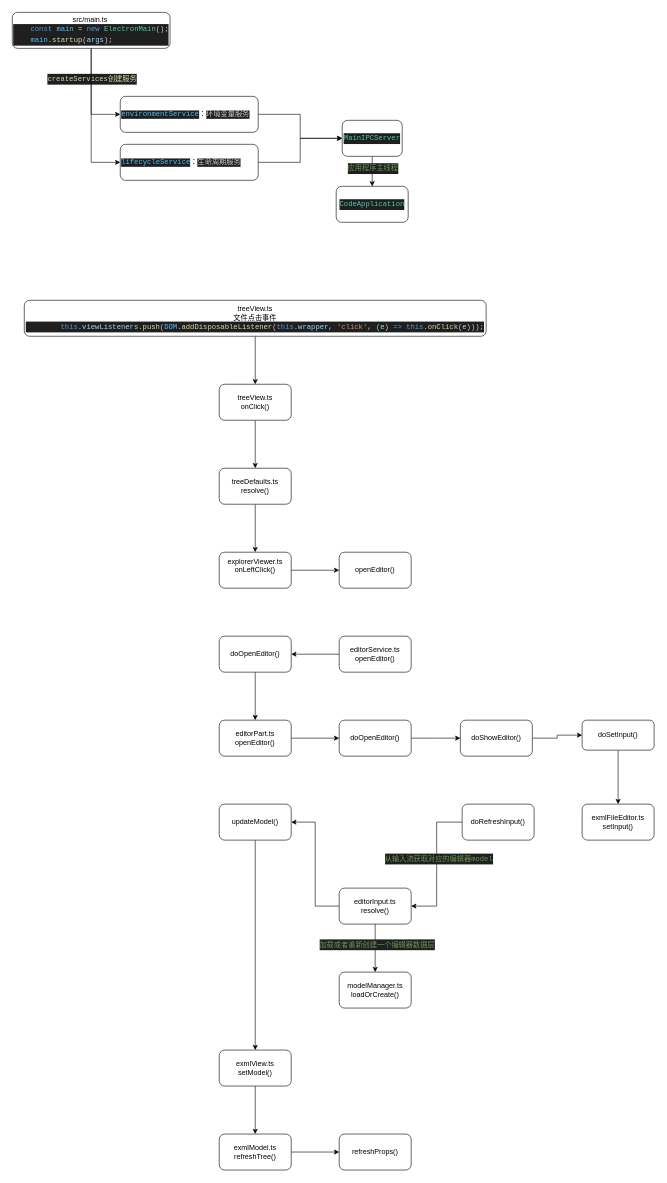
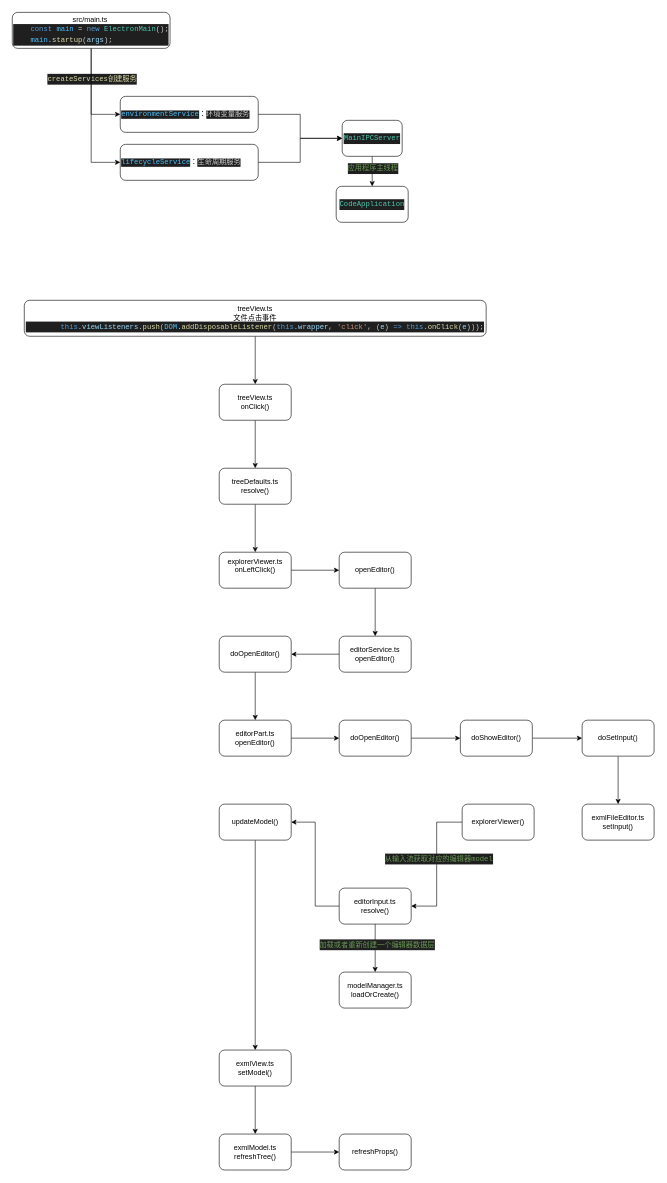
  <mxCell id="0" />
  <mxCell id="1" parent="0" />
  <mxCell id="2" value="" style="edgeStyle=orthogonalEdgeStyle;rounded=0;orthogonalLoop=1;jettySize=auto;html=1;entryX=0;entryY=0.5;entryDx=0;entryDy=0;" edge="1" parent="1" source="5" target="7"><mxGeometry relative="1" as="geometry" /></mxCell>
  <mxCell id="3" value="&lt;div style=&quot;color: rgb(204, 204, 204); background-color: rgb(31, 31, 31); font-family: Menlo, Monaco, &amp;quot;Courier New&amp;quot;, monospace; font-size: 12px; line-height: 18px; white-space-collapse: preserve;&quot;&gt;&lt;span style=&quot;color: #dcdcaa;&quot;&gt;createServices创建服务&lt;/span&gt;&lt;/div&gt;" style="edgeLabel;html=1;align=center;verticalAlign=middle;resizable=0;points=[];" vertex="1" connectable="0" parent="2"><mxGeometry x="-0.1" y="1" relative="1" as="geometry"><mxPoint y="-21" as="offset" /></mxGeometry></mxCell>
  <mxCell id="4" style="edgeStyle=orthogonalEdgeStyle;rounded=0;orthogonalLoop=1;jettySize=auto;html=1;entryX=0;entryY=0.5;entryDx=0;entryDy=0;" edge="1" parent="1" source="5" target="9"><mxGeometry relative="1" as="geometry" /></mxCell>
  <mxCell id="5" value="&lt;div style=&quot;text-align: center;&quot;&gt;&lt;span style=&quot;background-color: initial;&quot;&gt;src/main.ts&amp;nbsp;&lt;/span&gt;&lt;/div&gt;&lt;div&gt;&lt;div style=&quot;color: rgb(204, 204, 204); background-color: rgb(31, 31, 31); font-family: Menlo, Monaco, &amp;quot;Courier New&amp;quot;, monospace; line-height: 18px; white-space: pre;&quot;&gt;&lt;div&gt;    &lt;span style=&quot;color: #569cd6;&quot;&gt;const&lt;/span&gt; &lt;span style=&quot;color: #4fc1ff;&quot;&gt;main&lt;/span&gt; &lt;span style=&quot;color: #d4d4d4;&quot;&gt;=&lt;/span&gt; &lt;span style=&quot;color: #569cd6;&quot;&gt;new&lt;/span&gt; &lt;span style=&quot;color: #4ec9b0;&quot;&gt;ElectronMain&lt;/span&gt;();&lt;/div&gt;&lt;div&gt;    &lt;span style=&quot;color: #4fc1ff;&quot;&gt;main&lt;/span&gt;.&lt;span style=&quot;color: #dcdcaa;&quot;&gt;startup&lt;/span&gt;(&lt;span style=&quot;color: #9cdcfe;&quot;&gt;args&lt;/span&gt;);&lt;/div&gt;&lt;/div&gt;&lt;/div&gt;" style="rounded=1;whiteSpace=wrap;html=1;align=left;" vertex="1" parent="1"><mxGeometry x="20" y="20" width="263" height="60" as="geometry" /></mxCell>
  <mxCell id="6" value="" style="edgeStyle=orthogonalEdgeStyle;rounded=0;orthogonalLoop=1;jettySize=auto;html=1;" edge="1" parent="1" source="7" target="12"><mxGeometry relative="1" as="geometry" /></mxCell>
  <mxCell id="7" value="&lt;span style=&quot;color: rgb(79, 193, 255); background-color: rgb(31, 31, 31); font-family: Menlo, Monaco, &amp;quot;Courier New&amp;quot;, monospace; white-space: pre;&quot;&gt;environmentService&lt;/span&gt;：&lt;span style=&quot;background-color: rgb(31, 31, 31); color: rgb(204, 204, 204); font-family: Menlo, Monaco, &amp;quot;Courier New&amp;quot;, monospace; white-space: pre;&quot;&gt;环境变量服务&lt;/span&gt;" style="whiteSpace=wrap;html=1;align=left;rounded=1;" vertex="1" parent="1"><mxGeometry x="200" y="160" width="230" height="60" as="geometry" /></mxCell>
  <mxCell id="8" style="edgeStyle=orthogonalEdgeStyle;rounded=0;orthogonalLoop=1;jettySize=auto;html=1;entryX=0;entryY=0.5;entryDx=0;entryDy=0;" edge="1" parent="1" source="9" target="12"><mxGeometry relative="1" as="geometry" /></mxCell>
  <mxCell id="9" value="&lt;span style=&quot;color: rgb(79, 193, 255); background-color: rgb(31, 31, 31); font-family: Menlo, Monaco, &amp;quot;Courier New&amp;quot;, monospace; white-space: pre;&quot;&gt;lifecycleService&lt;/span&gt;：&lt;span style=&quot;background-color: rgb(31, 31, 31); color: rgb(204, 204, 204); font-family: Menlo, Monaco, &amp;quot;Courier New&amp;quot;, monospace; white-space: pre;&quot;&gt;生命周期服务&lt;/span&gt;" style="whiteSpace=wrap;html=1;align=left;rounded=1;" vertex="1" parent="1"><mxGeometry x="200" y="240" width="230" height="60" as="geometry" /></mxCell>
  <mxCell id="10" value="" style="edgeStyle=orthogonalEdgeStyle;rounded=0;orthogonalLoop=1;jettySize=auto;html=1;" edge="1" parent="1" source="12" target="13"><mxGeometry relative="1" as="geometry" /></mxCell>
  <mxCell id="11" value="&lt;div style=&quot;color: rgb(204, 204, 204); background-color: rgb(31, 31, 31); font-family: Menlo, Monaco, &amp;quot;Courier New&amp;quot;, monospace; font-size: 12px; line-height: 18px; white-space-collapse: preserve;&quot;&gt;&lt;span style=&quot;color: #6a9955;&quot;&gt;应用程序主线程&lt;/span&gt;&lt;/div&gt;" style="edgeLabel;html=1;align=center;verticalAlign=middle;resizable=0;points=[];" vertex="1" connectable="0" parent="10"><mxGeometry x="-0.25" relative="1" as="geometry"><mxPoint as="offset" /></mxGeometry></mxCell>
  <mxCell id="12" value="&lt;div style=&quot;color: rgb(204, 204, 204); background-color: rgb(31, 31, 31); font-family: Menlo, Monaco, &amp;quot;Courier New&amp;quot;, monospace; line-height: 18px; white-space: pre;&quot;&gt;&lt;span style=&quot;color: #4ec9b0;&quot;&gt;MainIPCServer&lt;/span&gt;&lt;/div&gt;" style="whiteSpace=wrap;html=1;align=center;rounded=1;" vertex="1" parent="1"><mxGeometry x="570" y="200" width="100" height="60" as="geometry" /></mxCell>
  <mxCell id="13" value="&lt;meta charset=&quot;utf-8&quot;&gt;&lt;div style=&quot;color: #cccccc;background-color: #1f1f1f;font-family: Menlo, Monaco, 'Courier New', monospace;font-weight: normal;font-size: 12px;line-height: 18px;white-space: pre;&quot;&gt;&lt;div&gt;&lt;span style=&quot;color: #4ec9b0;&quot;&gt;CodeApplication&lt;/span&gt;&lt;/div&gt;&lt;/div&gt;" style="whiteSpace=wrap;html=1;rounded=1;" vertex="1" parent="1"><mxGeometry x="560" y="310" width="120" height="60" as="geometry" /></mxCell>
  <mxCell id="14" value="" style="edgeStyle=orthogonalEdgeStyle;rounded=0;orthogonalLoop=1;jettySize=auto;html=1;" edge="1" parent="1" source="15" target="17"><mxGeometry relative="1" as="geometry" /></mxCell>
  <mxCell id="15" value="treeView.ts&lt;div&gt;文件点击事件&lt;/div&gt;&lt;div&gt;&lt;div style=&quot;color: rgb(204, 204, 204); background-color: rgb(31, 31, 31); font-family: Menlo, Monaco, &amp;quot;Courier New&amp;quot;, monospace; line-height: 18px; white-space: pre;&quot;&gt;        &lt;span style=&quot;color: #569cd6;&quot;&gt;this&lt;/span&gt;.&lt;span style=&quot;color: #9cdcfe;&quot;&gt;viewListeners&lt;/span&gt;.&lt;span style=&quot;color: #dcdcaa;&quot;&gt;push&lt;/span&gt;(&lt;span style=&quot;color: #4fc1ff;&quot;&gt;DOM&lt;/span&gt;.&lt;span style=&quot;color: #dcdcaa;&quot;&gt;addDisposableListener&lt;/span&gt;(&lt;span style=&quot;color: #569cd6;&quot;&gt;this&lt;/span&gt;.&lt;span style=&quot;color: #9cdcfe;&quot;&gt;wrapper&lt;/span&gt;, &lt;span style=&quot;color: #ce9178;&quot;&gt;'click'&lt;/span&gt;, (&lt;span style=&quot;color: #9cdcfe;&quot;&gt;e&lt;/span&gt;) &lt;span style=&quot;color: #569cd6;&quot;&gt;=&amp;gt;&lt;/span&gt; &lt;span style=&quot;color: #569cd6;&quot;&gt;this&lt;/span&gt;.&lt;span style=&quot;color: #dcdcaa;&quot;&gt;onClick&lt;/span&gt;(&lt;span style=&quot;color: #9cdcfe;&quot;&gt;e&lt;/span&gt;)));&lt;/div&gt;&lt;/div&gt;" style="rounded=1;whiteSpace=wrap;html=1;" vertex="1" parent="1"><mxGeometry x="40" y="500" width="770" height="60" as="geometry" /></mxCell>
  <mxCell id="16" value="" style="edgeStyle=orthogonalEdgeStyle;rounded=0;orthogonalLoop=1;jettySize=auto;html=1;" edge="1" parent="1" source="17" target="19"><mxGeometry relative="1" as="geometry" /></mxCell>
  <mxCell id="17" value="treeView.ts&lt;div&gt;onClick()&lt;/div&gt;" style="whiteSpace=wrap;html=1;rounded=1;" vertex="1" parent="1"><mxGeometry x="365" y="640" width="120" height="60" as="geometry" /></mxCell>
  <mxCell id="18" value="" style="edgeStyle=orthogonalEdgeStyle;rounded=0;orthogonalLoop=1;jettySize=auto;html=1;" edge="1" parent="1" source="19" target="21"><mxGeometry relative="1" as="geometry" /></mxCell>
  <mxCell id="19" value="treeDefaults.ts&lt;div&gt;resolve()&lt;/div&gt;" style="whiteSpace=wrap;html=1;rounded=1;" vertex="1" parent="1"><mxGeometry x="365" y="780" width="120" height="60" as="geometry" /></mxCell>
  <mxCell id="20" value="" style="edgeStyle=orthogonalEdgeStyle;rounded=0;orthogonalLoop=1;jettySize=auto;html=1;" edge="1" parent="1" source="21" target="23"><mxGeometry relative="1" as="geometry" /></mxCell>
  <mxCell id="21" value="explorerViewer.ts&lt;div&gt;onLeftClick()&lt;/div&gt;&lt;div&gt;&lt;br&gt;&lt;/div&gt;" style="whiteSpace=wrap;html=1;rounded=1;" vertex="1" parent="1"><mxGeometry x="365" y="920" width="120" height="60" as="geometry" /></mxCell>
+ <mxCell id="22" value="" style="edgeStyle=orthogonalEdgeStyle;rounded=0;orthogonalLoop=1;jettySize=auto;html=1;" edge="1" parent="1" source="23" target="25"><mxGeometry relative="1" as="geometry" /></mxCell>
  <mxCell id="23" value="openEditor()" style="whiteSpace=wrap;html=1;rounded=1;" vertex="1" parent="1"><mxGeometry x="565" y="920" width="120" height="60" as="geometry" /></mxCell>
  <mxCell id="24" value="" style="edgeStyle=orthogonalEdgeStyle;rounded=0;orthogonalLoop=1;jettySize=auto;html=1;" edge="1" parent="1" source="25" target="27"><mxGeometry relative="1" as="geometry" /></mxCell>
  <mxCell id="25" value="editorService.ts&lt;div&gt;openEditor()&lt;/div&gt;" style="whiteSpace=wrap;html=1;rounded=1;" vertex="1" parent="1"><mxGeometry x="565" y="1060" width="120" height="60" as="geometry" /></mxCell>
  <mxCell id="26" value="" style="edgeStyle=orthogonalEdgeStyle;rounded=0;orthogonalLoop=1;jettySize=auto;html=1;" edge="1" parent="1" source="27" target="29"><mxGeometry relative="1" as="geometry" /></mxCell>
  <mxCell id="27" value="doOpenEditor()" style="whiteSpace=wrap;html=1;rounded=1;" vertex="1" parent="1"><mxGeometry x="365" y="1060" width="120" height="60" as="geometry" /></mxCell>
  <mxCell id="28" value="" style="edgeStyle=orthogonalEdgeStyle;rounded=0;orthogonalLoop=1;jettySize=auto;html=1;" edge="1" parent="1" source="29" target="31"><mxGeometry relative="1" as="geometry" /></mxCell>
  <mxCell id="29" value="editorPart.ts&lt;div&gt;openEditor()&lt;/div&gt;" style="whiteSpace=wrap;html=1;rounded=1;" vertex="1" parent="1"><mxGeometry x="365" y="1200" width="120" height="60" as="geometry" /></mxCell>
  <mxCell id="30" value="" style="edgeStyle=orthogonalEdgeStyle;rounded=0;orthogonalLoop=1;jettySize=auto;html=1;exitX=1;exitY=0.5;exitDx=0;exitDy=0;entryX=0;entryY=0.5;entryDx=0;entryDy=0;" edge="1" parent="1" source="31" target="33"><mxGeometry relative="1" as="geometry"><Array as="points"><mxPoint x="720" y="1230" /><mxPoint x="720" y="1230" /></Array></mxGeometry></mxCell>
  <mxCell id="31" value="doOpenEditor()" style="whiteSpace=wrap;html=1;rounded=1;" vertex="1" parent="1"><mxGeometry x="565" y="1200" width="120" height="60" as="geometry" /></mxCell>
  <mxCell id="32" style="edgeStyle=orthogonalEdgeStyle;rounded=0;orthogonalLoop=1;jettySize=auto;html=1;entryX=0;entryY=0.5;entryDx=0;entryDy=0;" edge="1" parent="1" source="33" target="35"><mxGeometry relative="1" as="geometry" /></mxCell>
  <mxCell id="33" value="doShowEditor()" style="whiteSpace=wrap;html=1;rounded=1;" vertex="1" parent="1"><mxGeometry x="767" y="1200" width="120" height="60" as="geometry" /></mxCell>
  <mxCell id="34" value="" style="edgeStyle=orthogonalEdgeStyle;rounded=0;orthogonalLoop=1;jettySize=auto;html=1;" edge="1" parent="1" source="35" target="36"><mxGeometry relative="1" as="geometry" /></mxCell>
- <mxCell id="35" value="doSetInput()" style="whiteSpace=wrap;html=1;rounded=1;" vertex="1" parent="1"><mxGeometry x="970" y="1200" width="120" height="50" as="geometry" /></mxCell>
+ <mxCell id="35" value="doSetInput()" style="whiteSpace=wrap;html=1;rounded=1;" vertex="1" parent="1"><mxGeometry x="970" y="1200" width="120" height="60" as="geometry" /></mxCell>
  <mxCell id="36" value="exmlFileEditor.ts&lt;div&gt;setInput()&lt;/div&gt;" style="whiteSpace=wrap;html=1;rounded=1;" vertex="1" parent="1"><mxGeometry x="970" y="1340" width="120" height="60" as="geometry" /></mxCell>
  <mxCell id="37" value="" style="edgeStyle=orthogonalEdgeStyle;rounded=0;orthogonalLoop=1;jettySize=auto;html=1;entryX=1;entryY=0.5;entryDx=0;entryDy=0;exitX=0;exitY=0.5;exitDx=0;exitDy=0;" edge="1" parent="1" source="39" target="43"><mxGeometry relative="1" as="geometry"><mxPoint x="785" y="1350" as="sourcePoint" /><mxPoint x="640" y="1460" as="targetPoint" /></mxGeometry></mxCell>
  <mxCell id="38" value="&lt;div style=&quot;color: rgb(204, 204, 204); background-color: rgb(31, 31, 31); font-family: Menlo, Monaco, &amp;quot;Courier New&amp;quot;, monospace; font-size: 12px; line-height: 18px; white-space-collapse: preserve;&quot;&gt;&lt;span style=&quot;color: #6a9955;&quot;&gt;从输入流获取对应的编辑器model&lt;/span&gt;&lt;/div&gt;" style="edgeLabel;html=1;align=center;verticalAlign=middle;resizable=0;points=[];" vertex="1" connectable="0" parent="37"><mxGeometry x="0.556" y="-2" relative="1" as="geometry"><mxPoint x="5" y="-72" as="offset" /></mxGeometry></mxCell>
- <mxCell id="39" value="doRefreshInput()" style="whiteSpace=wrap;html=1;rounded=1;" vertex="1" parent="1"><mxGeometry x="770" y="1340" width="120" height="60" as="geometry" /></mxCell>
+ <mxCell id="39" value="explorerViewer()" style="whiteSpace=wrap;html=1;rounded=1;" vertex="1" parent="1"><mxGeometry x="770" y="1340" width="120" height="60" as="geometry" /></mxCell>
  <mxCell id="40" value="" style="edgeStyle=orthogonalEdgeStyle;rounded=0;orthogonalLoop=1;jettySize=auto;html=1;entryX=1;entryY=0.5;entryDx=0;entryDy=0;" edge="1" parent="1" source="43" target="45"><mxGeometry relative="1" as="geometry" /></mxCell>
  <mxCell id="41" value="" style="edgeStyle=orthogonalEdgeStyle;rounded=0;orthogonalLoop=1;jettySize=auto;html=1;" edge="1" parent="1" source="43" target="46"><mxGeometry relative="1" as="geometry" /></mxCell>
  <mxCell id="42" value="&lt;div style=&quot;color: rgb(204, 204, 204); background-color: rgb(31, 31, 31); font-family: Menlo, Monaco, &amp;quot;Courier New&amp;quot;, monospace; font-size: 12px; line-height: 18px; white-space-collapse: preserve;&quot;&gt;&lt;span style=&quot;color: #6a9955;&quot;&gt;加载或者重新创建一个编辑器数据层&lt;/span&gt;&lt;/div&gt;" style="edgeLabel;html=1;align=center;verticalAlign=middle;resizable=0;points=[];" vertex="1" connectable="0" parent="41"><mxGeometry x="-0.165" y="2" relative="1" as="geometry"><mxPoint as="offset" /></mxGeometry></mxCell>
  <mxCell id="43" value="editorInput.ts&lt;div&gt;resolve()&lt;/div&gt;" style="whiteSpace=wrap;html=1;rounded=1;" vertex="1" parent="1"><mxGeometry x="565" y="1480" width="120" height="60" as="geometry" /></mxCell>
  <mxCell id="44" value="" style="edgeStyle=orthogonalEdgeStyle;rounded=0;orthogonalLoop=1;jettySize=auto;html=1;" edge="1" parent="1" source="45" target="48"><mxGeometry relative="1" as="geometry" /></mxCell>
  <mxCell id="45" value="updateModel()" style="whiteSpace=wrap;html=1;rounded=1;" vertex="1" parent="1"><mxGeometry x="365" y="1340" width="120" height="60" as="geometry" /></mxCell>
  <mxCell id="46" value="modelManager.ts&lt;div&gt;loadOrCreate()&lt;/div&gt;" style="whiteSpace=wrap;html=1;rounded=1;" vertex="1" parent="1"><mxGeometry x="565" y="1620" width="120" height="60" as="geometry" /></mxCell>
  <mxCell id="47" value="" style="edgeStyle=orthogonalEdgeStyle;rounded=0;orthogonalLoop=1;jettySize=auto;html=1;" edge="1" parent="1" source="48" target="50"><mxGeometry relative="1" as="geometry" /></mxCell>
  <mxCell id="48" value="exmlView.ts&lt;div&gt;setModel()&lt;/div&gt;" style="whiteSpace=wrap;html=1;rounded=1;" vertex="1" parent="1"><mxGeometry x="365" y="1750" width="120" height="60" as="geometry" /></mxCell>
  <mxCell id="49" value="" style="edgeStyle=orthogonalEdgeStyle;rounded=0;orthogonalLoop=1;jettySize=auto;html=1;" edge="1" parent="1" source="50" target="51"><mxGeometry relative="1" as="geometry" /></mxCell>
  <mxCell id="50" value="exmlModel.ts&lt;div&gt;refreshTree()&lt;/div&gt;" style="whiteSpace=wrap;html=1;rounded=1;" vertex="1" parent="1"><mxGeometry x="365" y="1890" width="120" height="60" as="geometry" /></mxCell>
  <mxCell id="51" value="refreshProps()" style="whiteSpace=wrap;html=1;rounded=1;" vertex="1" parent="1"><mxGeometry x="565" y="1890" width="120" height="60" as="geometry" /></mxCell>
